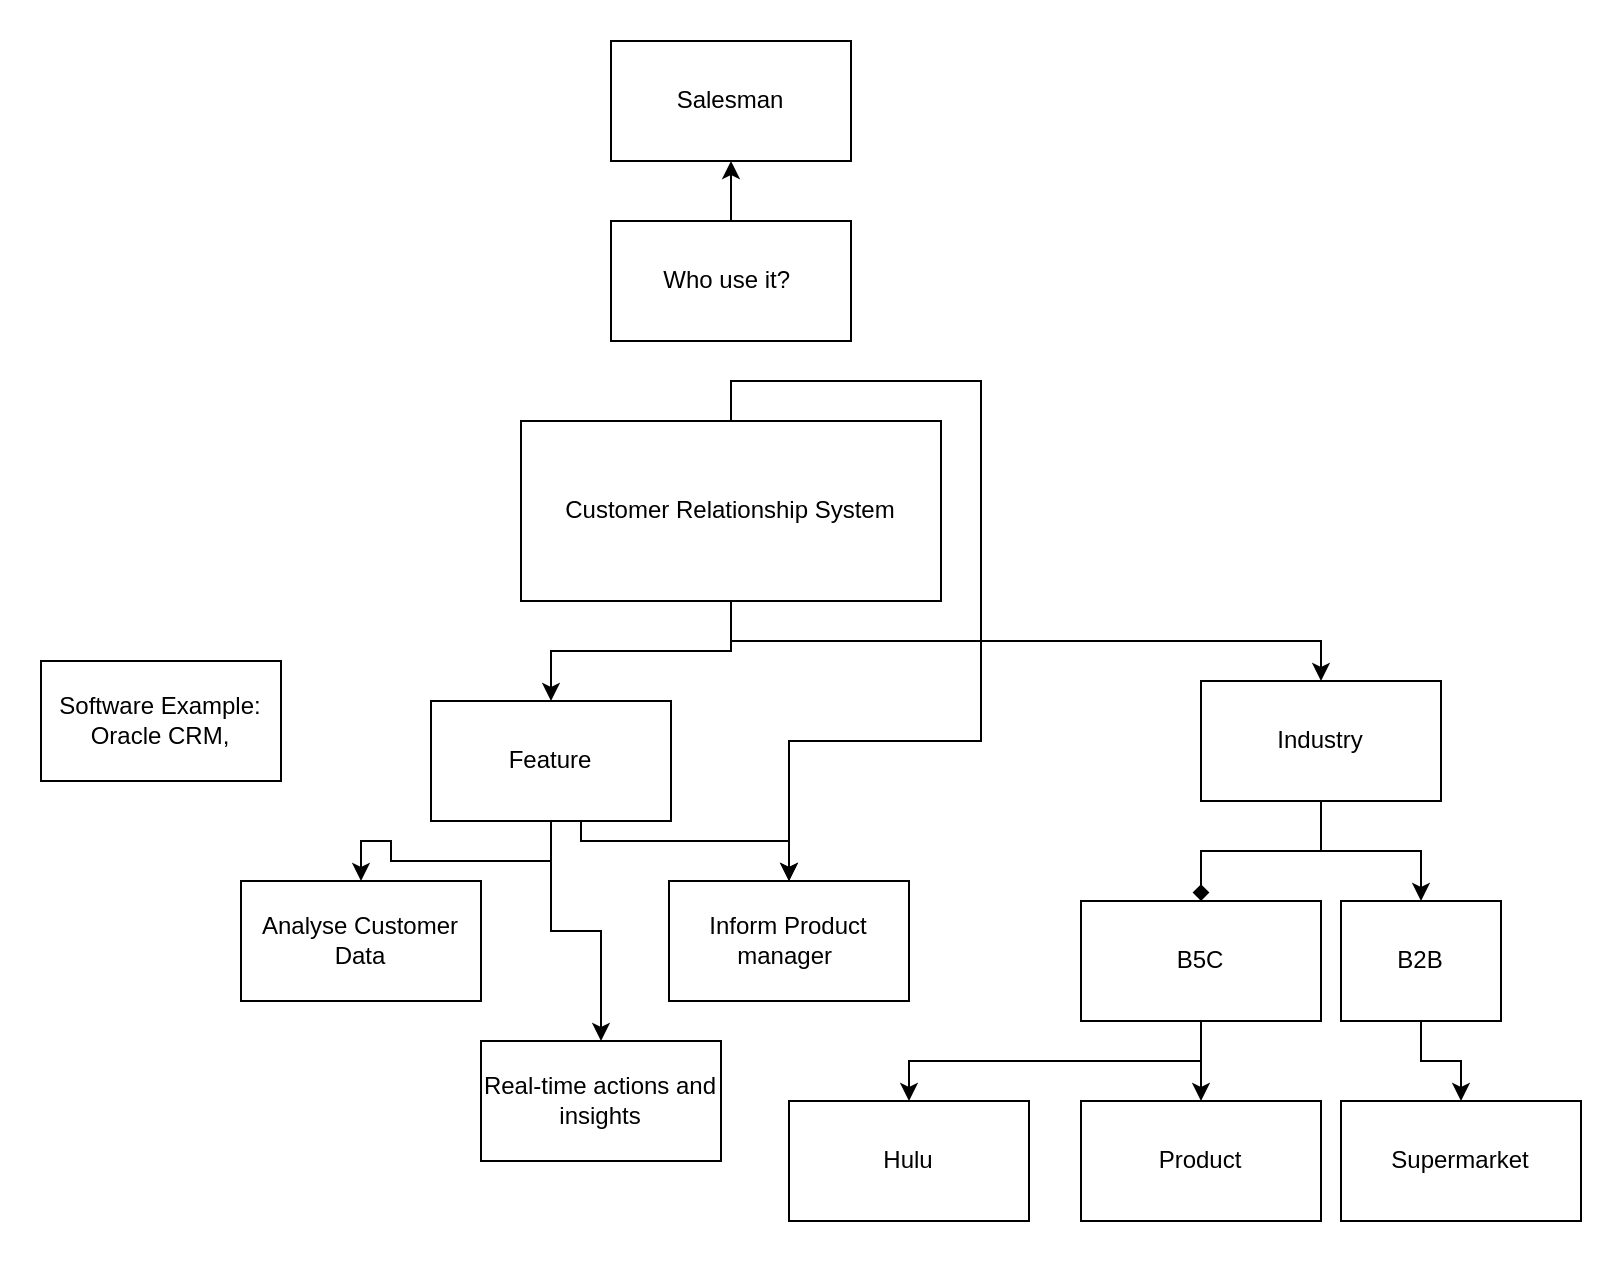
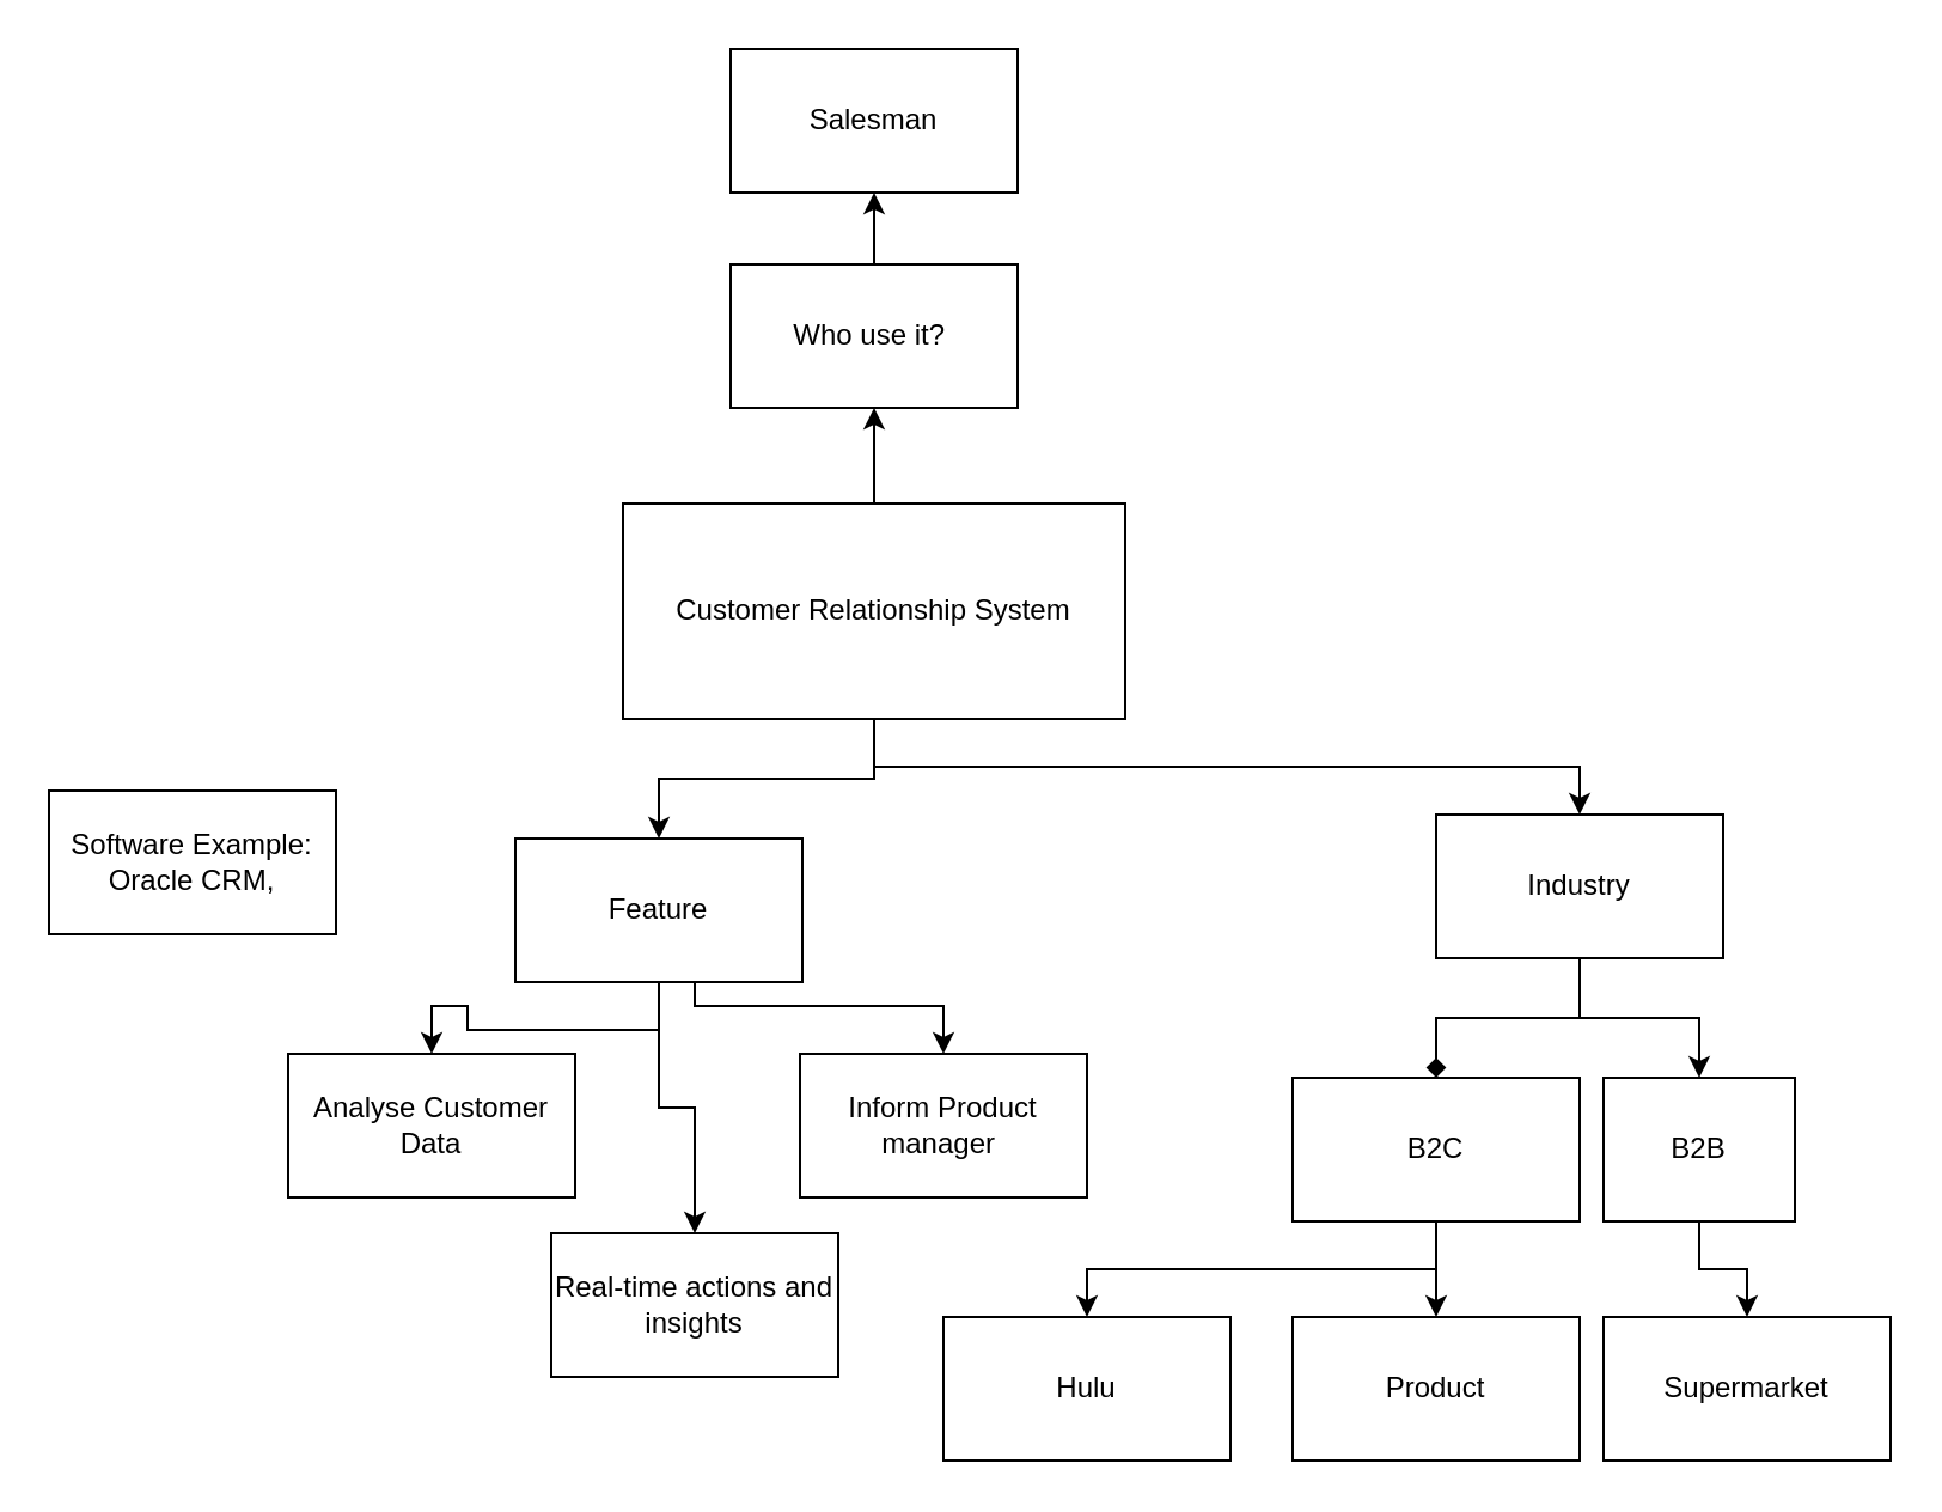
  <mxCell id="0" />
  <mxCell id="1" parent="0" />
- <mxCell id="2" style="edgeStyle=orthogonalEdgeStyle;rounded=0;orthogonalLoop=1;jettySize=auto;html=1;exitX=0.5;exitY=0;exitDx=0;exitDy=0;" parent="1" source="5" target="26" edge="1"><mxGeometry relative="1" as="geometry" /></mxCell>
+ <mxCell id="2" style="edgeStyle=orthogonalEdgeStyle;rounded=0;orthogonalLoop=1;jettySize=auto;html=1;exitX=0.5;exitY=0;exitDx=0;exitDy=0;entryX=0.5;entryY=1;entryDx=0;entryDy=0;" parent="1" source="5" target="7" edge="1"><mxGeometry relative="1" as="geometry" /></mxCell>
  <mxCell id="3" style="edgeStyle=orthogonalEdgeStyle;rounded=0;orthogonalLoop=1;jettySize=auto;html=1;exitX=0.5;exitY=1;exitDx=0;exitDy=0;" parent="1" source="5" target="13" edge="1"><mxGeometry relative="1" as="geometry" /></mxCell>
  <mxCell id="4" style="edgeStyle=orthogonalEdgeStyle;rounded=0;orthogonalLoop=1;jettySize=auto;html=1;exitX=0.5;exitY=1;exitDx=0;exitDy=0;entryX=0.5;entryY=0;entryDx=0;entryDy=0;" parent="1" source="5" target="24" edge="1"><mxGeometry relative="1" as="geometry" /></mxCell>
  <mxCell id="5" value="Customer Relationship System" style="rounded=0;whiteSpace=wrap;html=1;" parent="1" vertex="1"><mxGeometry x="260" y="210" width="210" height="90" as="geometry" /></mxCell>
  <mxCell id="6" style="edgeStyle=orthogonalEdgeStyle;rounded=0;orthogonalLoop=1;jettySize=auto;html=1;exitX=0.5;exitY=0;exitDx=0;exitDy=0;entryX=0.5;entryY=1;entryDx=0;entryDy=0;" parent="1" source="7" target="8" edge="1"><mxGeometry relative="1" as="geometry" /></mxCell>
  <mxCell id="7" value="Who use it?&amp;nbsp;" style="rounded=0;whiteSpace=wrap;html=1;" parent="1" vertex="1"><mxGeometry x="305" y="110" width="120" height="60" as="geometry" /></mxCell>
  <mxCell id="8" value="Salesman" style="rounded=0;whiteSpace=wrap;html=1;" parent="1" vertex="1"><mxGeometry x="305" y="20" width="120" height="60" as="geometry" /></mxCell>
  <mxCell id="9" value="Hulu" style="rounded=0;whiteSpace=wrap;html=1;" parent="1" vertex="1"><mxGeometry x="394" y="550" width="120" height="60" as="geometry" /></mxCell>
  <mxCell id="10" value="Software Example:&lt;br&gt;Oracle CRM," style="rounded=0;whiteSpace=wrap;html=1;" parent="1" vertex="1"><mxGeometry x="20" y="330" width="120" height="60" as="geometry" /></mxCell>
  <mxCell id="11" style="edgeStyle=orthogonalEdgeStyle;rounded=0;orthogonalLoop=1;jettySize=auto;html=1;exitX=0.5;exitY=1;exitDx=0;exitDy=0;entryX=0.5;entryY=0;entryDx=0;entryDy=0;endArrow=diamond;" parent="1" source="13" target="18" edge="1"><mxGeometry relative="1" as="geometry" /></mxCell>
  <mxCell id="12" style="edgeStyle=orthogonalEdgeStyle;rounded=0;orthogonalLoop=1;jettySize=auto;html=1;exitX=0.5;exitY=1;exitDx=0;exitDy=0;entryX=0.5;entryY=0;entryDx=0;entryDy=0;" parent="1" source="13" target="15" edge="1"><mxGeometry relative="1" as="geometry" /></mxCell>
  <mxCell id="13" value="Industry" style="rounded=0;whiteSpace=wrap;html=1;" parent="1" vertex="1"><mxGeometry x="600" y="340" width="120" height="60" as="geometry" /></mxCell>
  <mxCell id="14" style="edgeStyle=orthogonalEdgeStyle;rounded=0;orthogonalLoop=1;jettySize=auto;html=1;exitX=0.5;exitY=1;exitDx=0;exitDy=0;entryX=0.5;entryY=0;entryDx=0;entryDy=0;" parent="1" source="15" target="19" edge="1"><mxGeometry relative="1" as="geometry" /></mxCell>
  <mxCell id="15" value="B2B" style="rounded=0;whiteSpace=wrap;html=1;" parent="1" vertex="1"><mxGeometry x="670" y="450" width="80" height="60" as="geometry" /></mxCell>
  <mxCell id="16" style="edgeStyle=orthogonalEdgeStyle;rounded=0;orthogonalLoop=1;jettySize=auto;html=1;exitX=0.5;exitY=1;exitDx=0;exitDy=0;entryX=0.5;entryY=0;entryDx=0;entryDy=0;" parent="1" source="18" target="9" edge="1"><mxGeometry relative="1" as="geometry" /></mxCell>
  <mxCell id="17" style="edgeStyle=orthogonalEdgeStyle;rounded=0;orthogonalLoop=1;jettySize=auto;html=1;entryX=0.5;entryY=0;entryDx=0;entryDy=0;" parent="1" source="18" target="20" edge="1"><mxGeometry relative="1" as="geometry" /></mxCell>
- <mxCell id="18" value="B5C" style="rounded=0;whiteSpace=wrap;html=1;" parent="1" vertex="1"><mxGeometry x="540" y="450" width="120" height="60" as="geometry" /></mxCell>
+ <mxCell id="18" value="B2C" style="rounded=0;whiteSpace=wrap;html=1;" parent="1" vertex="1"><mxGeometry x="540" y="450" width="120" height="60" as="geometry" /></mxCell>
  <mxCell id="19" value="Supermarket" style="rounded=0;whiteSpace=wrap;html=1;" parent="1" vertex="1"><mxGeometry x="670" y="550" width="120" height="60" as="geometry" /></mxCell>
  <mxCell id="20" value="Product" style="rounded=0;whiteSpace=wrap;html=1;" parent="1" vertex="1"><mxGeometry x="540" y="550" width="120" height="60" as="geometry" /></mxCell>
  <mxCell id="21" style="edgeStyle=orthogonalEdgeStyle;rounded=0;orthogonalLoop=1;jettySize=auto;html=1;exitX=0.5;exitY=1;exitDx=0;exitDy=0;" parent="1" source="24" target="27" edge="1"><mxGeometry relative="1" as="geometry" /></mxCell>
  <mxCell id="22" style="edgeStyle=orthogonalEdgeStyle;rounded=0;orthogonalLoop=1;jettySize=auto;html=1;exitX=0.5;exitY=1;exitDx=0;exitDy=0;entryX=0.5;entryY=0;entryDx=0;entryDy=0;" parent="1" source="24" target="26" edge="1"><mxGeometry relative="1" as="geometry"><Array as="points"><mxPoint x="290" y="420" /><mxPoint x="394" y="420" /></Array></mxGeometry></mxCell>
  <mxCell id="23" style="edgeStyle=orthogonalEdgeStyle;rounded=0;orthogonalLoop=1;jettySize=auto;html=1;exitX=0.5;exitY=1;exitDx=0;exitDy=0;entryX=0.5;entryY=0;entryDx=0;entryDy=0;" parent="1" source="24" target="25" edge="1"><mxGeometry relative="1" as="geometry" /></mxCell>
  <mxCell id="24" value="Feature" style="rounded=0;whiteSpace=wrap;html=1;" parent="1" vertex="1"><mxGeometry x="215" y="350" width="120" height="60" as="geometry" /></mxCell>
  <mxCell id="25" value="Analyse Customer Data" style="rounded=0;whiteSpace=wrap;html=1;" parent="1" vertex="1"><mxGeometry x="120" y="440" width="120" height="60" as="geometry" /></mxCell>
  <mxCell id="26" value="Inform Product manager&amp;nbsp;" style="rounded=0;whiteSpace=wrap;html=1;" parent="1" vertex="1"><mxGeometry x="334" y="440" width="120" height="60" as="geometry" /></mxCell>
- <mxCell id="27" value="Real-time actions and insights" style="rounded=0;whiteSpace=wrap;html=1;" parent="1" vertex="1"><mxGeometry x="240" y="520" width="120" height="60" as="geometry" /></mxCell>
+ <mxCell id="27" value="Real-time actions and insights" style="rounded=0;whiteSpace=wrap;html=1;" parent="1" vertex="1"><mxGeometry x="230" y="515" width="120" height="60" as="geometry" /></mxCell>
